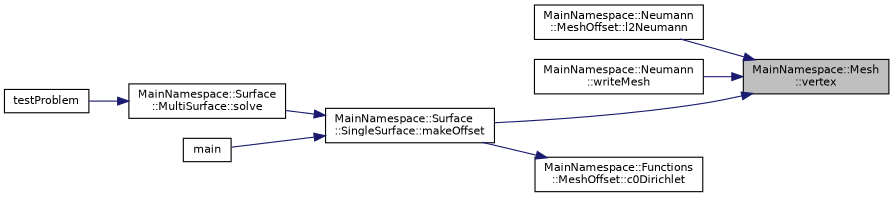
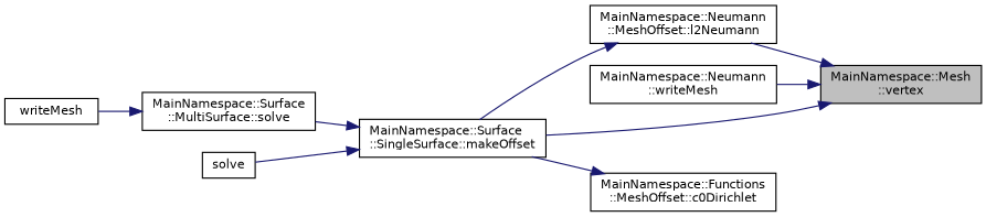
  digraph {
    rankdir=RL
    node [color=black fillcolor=white fontname=Helvetica fontsize=10 shape=record style=filled]
    edge [color=midnightblue dir=back fontname=Helvetica fontsize=10 labelfontname=Helvetica labelfontsize=10 style=solid]
    n1 [fillcolor=grey75 fontcolor=black height=0.2 label="MainNamespace::Mesh\l::vertex" width=0.4]
    n2 [height=0.2 label="MainNamespace::Neumann\l::MeshOffset::l2Neumann" width=0.4]
    n3 [height=0.2 label="MainNamespace::Neumann\l::writeMesh" width=0.4]
    n4 [height=0.2 label="MainNamespace::Surface\l::SingleSurface::makeOffset" width=0.4]
    n5 [height=0.2 label="MainNamespace::Functions\l::MeshOffset::c0Dirichlet" width=0.4]
    n6 [height=0.2 label="MainNamespace::Surface\l::MultiSurface::solve" width=0.4]
-   n7 [height=0.2 label=main width=0.4]
-   n8 [height=0.2 label=testProblem width=0.4]
+   n7 [height=0.2 label=solve width=0.4]
+   n8 [height=0.2 label=writeMesh width=0.4]
    n1 -> n2
    n1 -> n3
    n1 -> n4
+   n2 -> n4
    n4 -> n6
    n4 -> n7
    n5 -> n4
    n6 -> n8
  }
